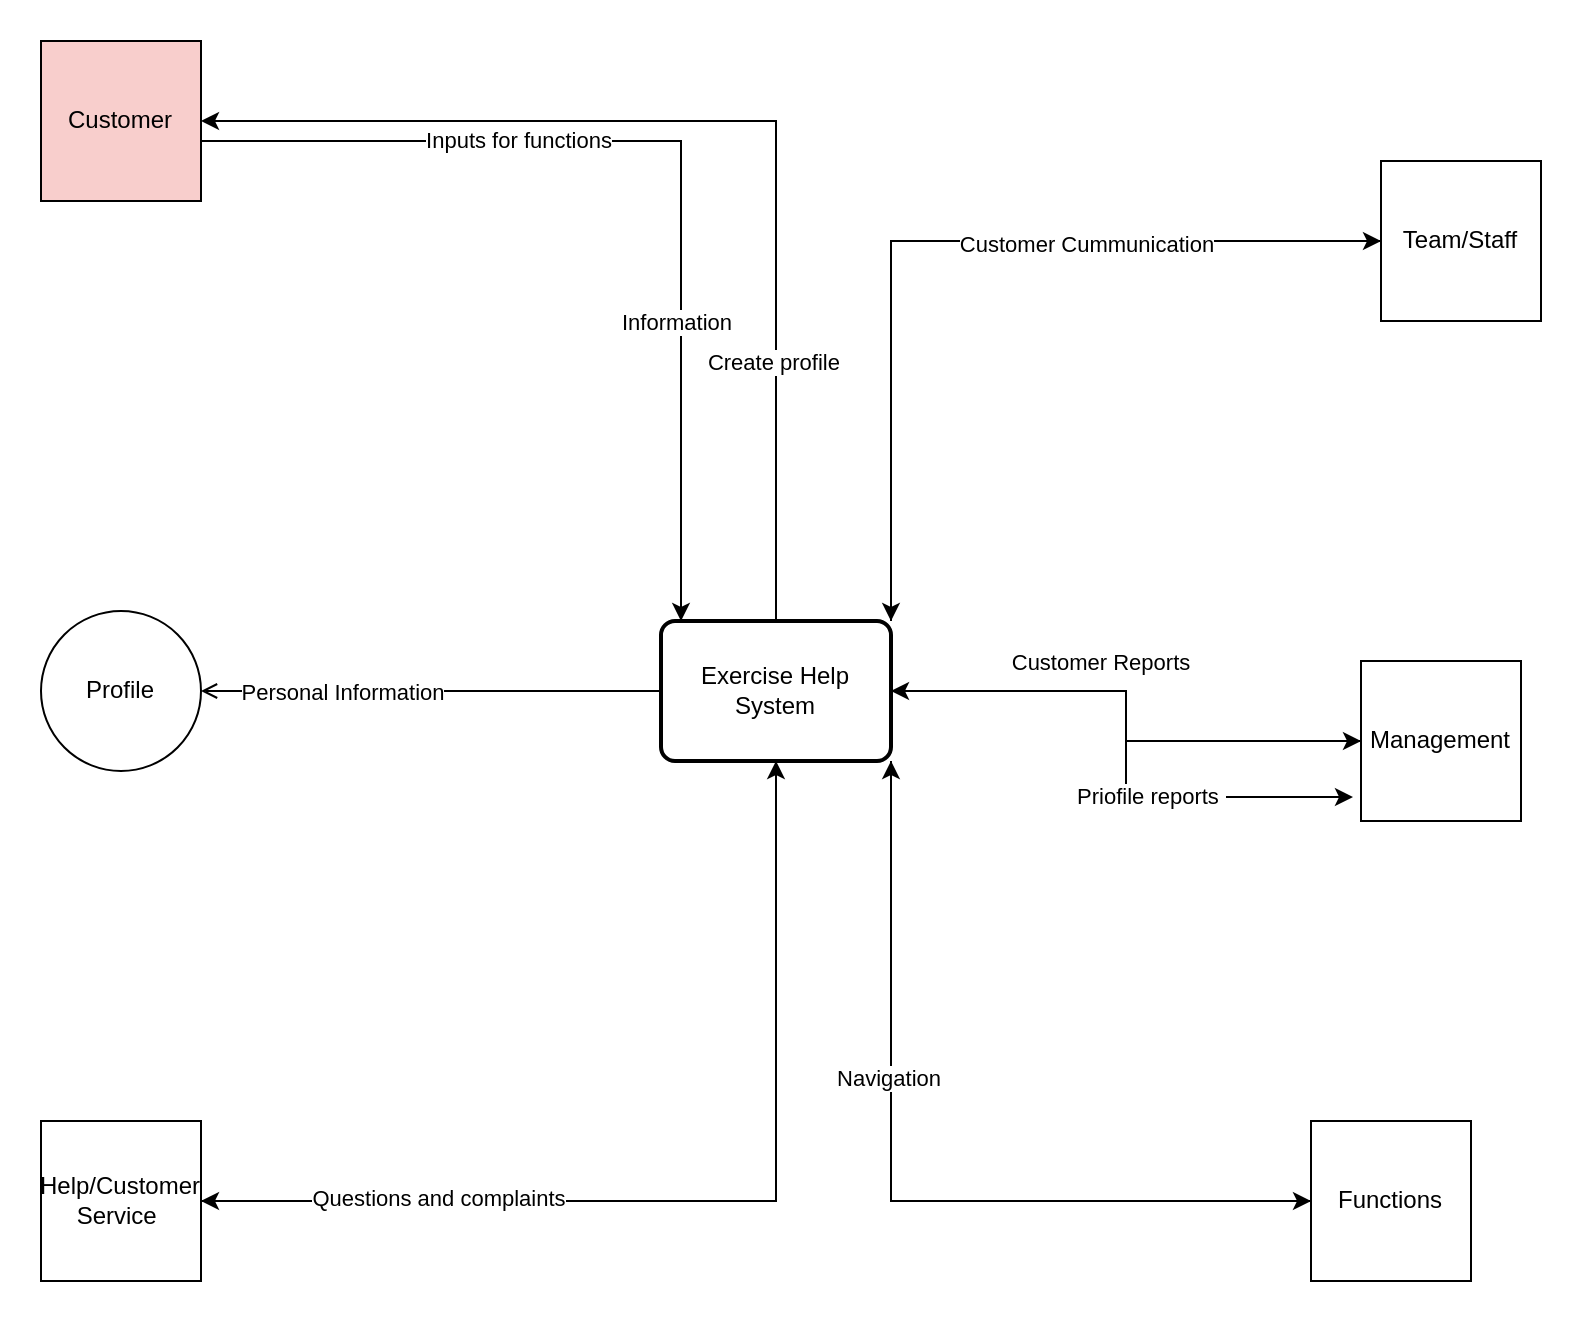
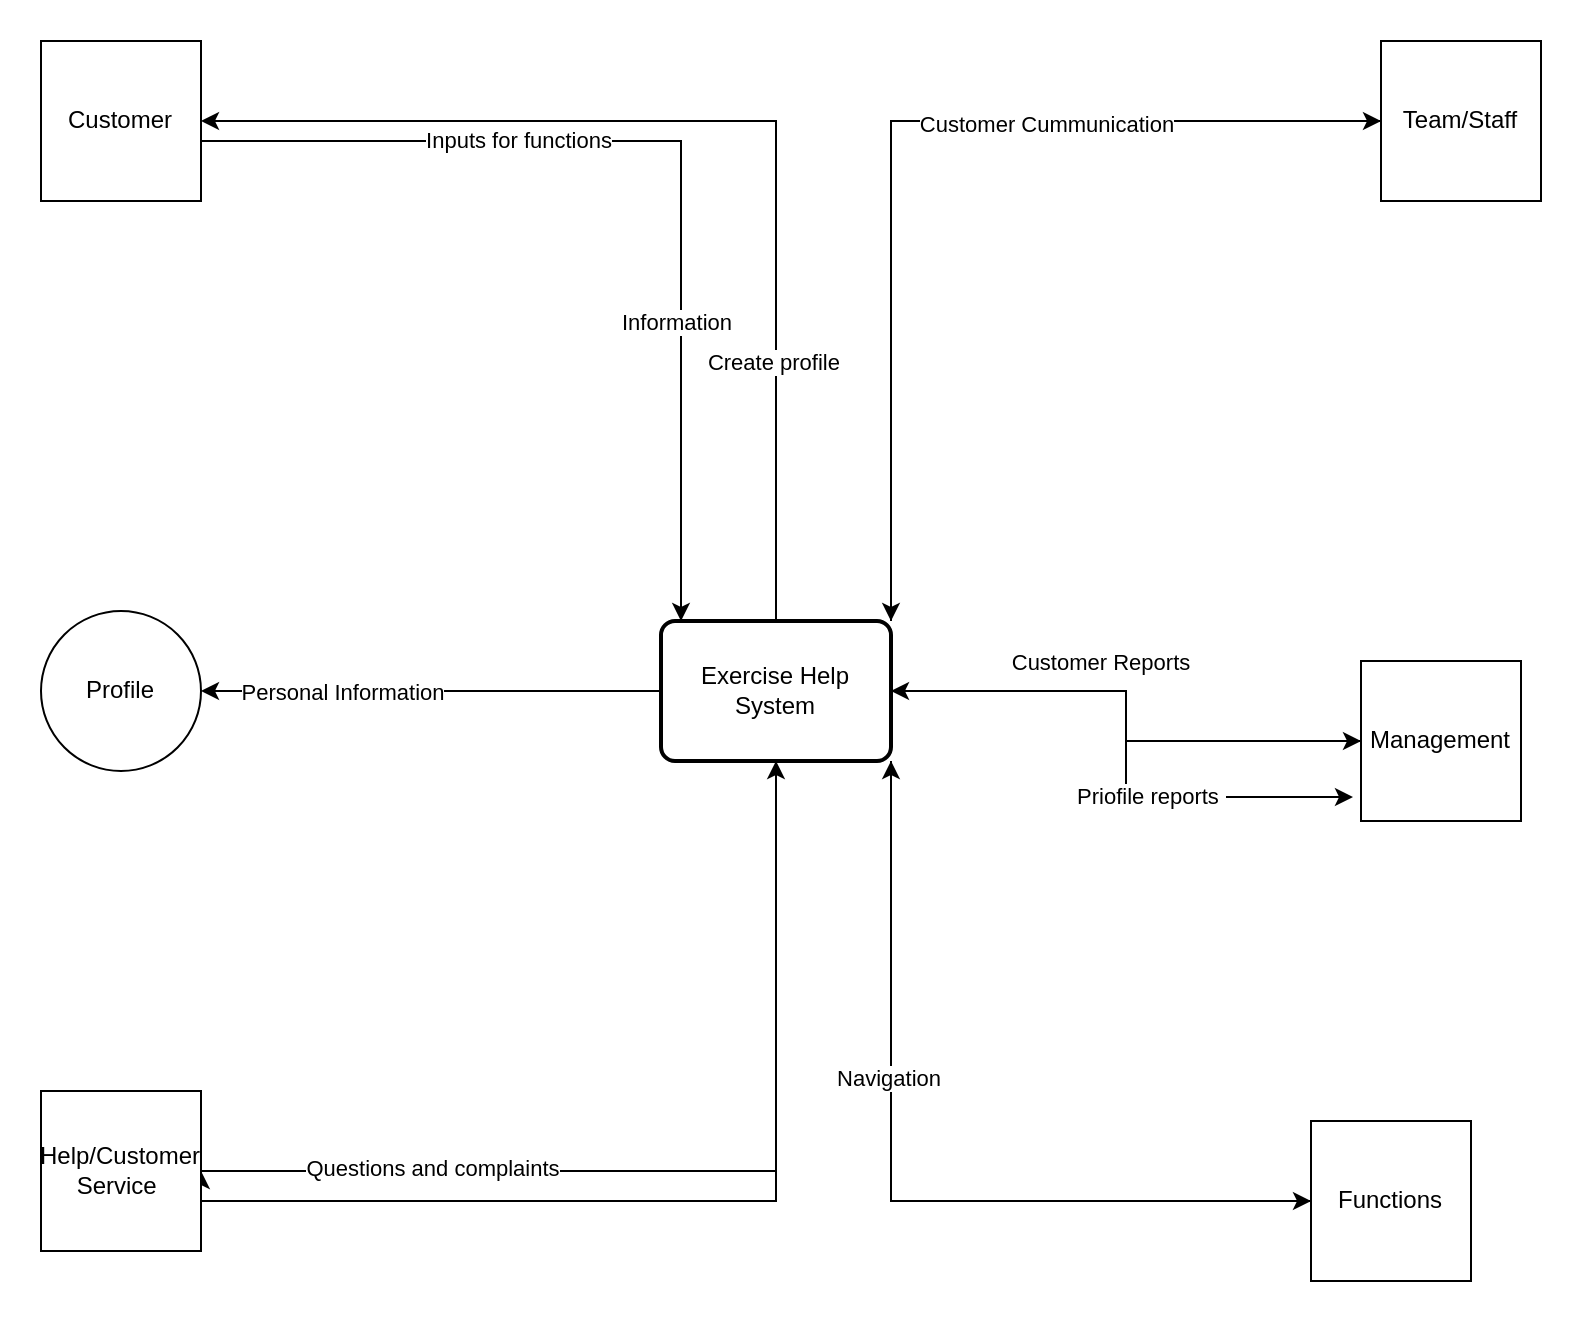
  <mxCell id="0" />
  <mxCell id="1" parent="0" />
  <mxCell id="2" style="edgeStyle=orthogonalEdgeStyle;rounded=0;orthogonalLoop=1;jettySize=auto;html=1;entryX=1;entryY=0.5;entryDx=0;entryDy=0;" parent="1" source="12" target="26" edge="1"><mxGeometry relative="1" as="geometry"><mxPoint x="388" y="100" as="targetPoint" /><Array as="points"><mxPoint x="388" y="60" /></Array></mxGeometry></mxCell>
  <mxCell id="3" value="Create profile&amp;nbsp;" style="edgeLabel;html=1;align=center;verticalAlign=middle;resizable=0;points=[];" parent="2" vertex="1" connectable="0"><mxGeometry x="-0.453" y="-1" relative="1" as="geometry"><mxPoint x="-1" y="17" as="offset" /></mxGeometry></mxCell>
  <mxCell id="4" style="edgeStyle=orthogonalEdgeStyle;rounded=0;orthogonalLoop=1;jettySize=auto;html=1;entryX=0;entryY=0.5;entryDx=0;entryDy=0;" parent="1" source="12" target="15" edge="1"><mxGeometry relative="1" as="geometry"><mxPoint x="630" y="345" as="targetPoint" /></mxGeometry></mxCell>
- <mxCell id="5" style="edgeStyle=orthogonalEdgeStyle;rounded=0;orthogonalLoop=1;jettySize=auto;html=1;endArrow=open;" parent="1" source="12" target="16" edge="1"><mxGeometry relative="1" as="geometry" /></mxCell>
+ <mxCell id="5" style="edgeStyle=orthogonalEdgeStyle;rounded=0;orthogonalLoop=1;jettySize=auto;html=1;" parent="1" source="12" target="16" edge="1"><mxGeometry relative="1" as="geometry" /></mxCell>
  <mxCell id="6" value="Personal Information" style="edgeLabel;html=1;align=center;verticalAlign=middle;resizable=0;points=[];" parent="5" vertex="1" connectable="0"><mxGeometry x="-0.096" y="1" relative="1" as="geometry"><mxPoint x="-56" y="-1" as="offset" /></mxGeometry></mxCell>
  <mxCell id="7" style="edgeStyle=orthogonalEdgeStyle;rounded=0;orthogonalLoop=1;jettySize=auto;html=1;entryX=1;entryY=0.5;entryDx=0;entryDy=0;" parent="1" source="12" target="19" edge="1"><mxGeometry relative="1" as="geometry"><mxPoint x="388" y="560" as="targetPoint" /><Array as="points"><mxPoint x="388" y="600" /></Array></mxGeometry></mxCell>
  <mxCell id="8" style="edgeStyle=orthogonalEdgeStyle;rounded=0;orthogonalLoop=1;jettySize=auto;html=1;exitX=1;exitY=0;exitDx=0;exitDy=0;entryX=0;entryY=0.5;entryDx=0;entryDy=0;" parent="1" source="12" target="29" edge="1"><mxGeometry relative="1" as="geometry" /></mxCell>
  <mxCell id="9" style="edgeStyle=orthogonalEdgeStyle;rounded=0;orthogonalLoop=1;jettySize=auto;html=1;exitX=1;exitY=1;exitDx=0;exitDy=0;entryX=0;entryY=0.5;entryDx=0;entryDy=0;" parent="1" source="12" target="22" edge="1"><mxGeometry relative="1" as="geometry" /></mxCell>
  <mxCell id="10" style="edgeStyle=orthogonalEdgeStyle;rounded=0;orthogonalLoop=1;jettySize=auto;html=1;entryX=-0.05;entryY=0.85;entryDx=0;entryDy=0;entryPerimeter=0;" parent="1" source="12" target="15" edge="1"><mxGeometry relative="1" as="geometry" /></mxCell>
  <mxCell id="11" value="Priofile reports&amp;nbsp;" style="edgeLabel;html=1;align=center;verticalAlign=middle;resizable=0;points=[];" parent="10" vertex="1" connectable="0"><mxGeometry x="0.284" y="1" relative="1" as="geometry"><mxPoint as="offset" /></mxGeometry></mxCell>
  <mxCell id="12" value="Exercise Help&lt;br&gt;System" style="rounded=1;whiteSpace=wrap;html=1;absoluteArcSize=1;arcSize=14;strokeWidth=2;" parent="1" vertex="1"><mxGeometry x="330" y="310" width="115" height="70" as="geometry" /></mxCell>
  <mxCell id="13" style="edgeStyle=orthogonalEdgeStyle;rounded=0;orthogonalLoop=1;jettySize=auto;html=1;entryX=1;entryY=0.5;entryDx=0;entryDy=0;" parent="1" source="15" target="12" edge="1"><mxGeometry relative="1" as="geometry" /></mxCell>
  <mxCell id="14" value="Customer Reports" style="edgeLabel;html=1;align=center;verticalAlign=middle;resizable=0;points=[];" parent="13" vertex="1" connectable="0"><mxGeometry x="0.243" y="1" relative="1" as="geometry"><mxPoint x="6" y="-16" as="offset" /></mxGeometry></mxCell>
  <mxCell id="15" value="Management" style="whiteSpace=wrap;html=1;aspect=fixed;" parent="1" vertex="1"><mxGeometry x="680" y="330" width="80" height="80" as="geometry" /></mxCell>
  <mxCell id="16" value="Profile" style="ellipse;whiteSpace=wrap;html=1;aspect=fixed;" parent="1" vertex="1"><mxGeometry x="20" y="305" width="80" height="80" as="geometry" /></mxCell>
  <mxCell id="17" style="edgeStyle=orthogonalEdgeStyle;rounded=0;orthogonalLoop=1;jettySize=auto;html=1;entryX=0.5;entryY=1;entryDx=0;entryDy=0;" parent="1" source="19" target="12" edge="1"><mxGeometry relative="1" as="geometry" /></mxCell>
  <mxCell id="18" value="Questions and complaints" style="edgeLabel;html=1;align=center;verticalAlign=middle;resizable=0;points=[];" parent="17" vertex="1" connectable="0"><mxGeometry x="-0.535" y="2" relative="1" as="geometry"><mxPoint as="offset" /></mxGeometry></mxCell>
- <mxCell id="19" value="Help/Customer Service&amp;nbsp;" style="whiteSpace=wrap;html=1;aspect=fixed;" parent="1" vertex="1"><mxGeometry x="20" y="560" width="80" height="80" as="geometry" /></mxCell>
+ <mxCell id="19" value="Help/Customer Service&amp;nbsp;" style="whiteSpace=wrap;html=1;aspect=fixed;" parent="1" vertex="1"><mxGeometry x="20" y="545" width="80" height="80" as="geometry" /></mxCell>
  <mxCell id="20" style="edgeStyle=orthogonalEdgeStyle;rounded=0;orthogonalLoop=1;jettySize=auto;html=1;entryX=1;entryY=1;entryDx=0;entryDy=0;" parent="1" source="22" target="12" edge="1"><mxGeometry relative="1" as="geometry" /></mxCell>
  <mxCell id="21" value="Navigation" style="edgeLabel;html=1;align=center;verticalAlign=middle;resizable=0;points=[];" parent="20" vertex="1" connectable="0"><mxGeometry x="0.266" y="2" relative="1" as="geometry"><mxPoint as="offset" /></mxGeometry></mxCell>
  <mxCell id="22" value="Functions" style="whiteSpace=wrap;html=1;aspect=fixed;" parent="1" vertex="1"><mxGeometry x="655" y="560" width="80" height="80" as="geometry" /></mxCell>
  <mxCell id="23" style="edgeStyle=orthogonalEdgeStyle;rounded=0;orthogonalLoop=1;jettySize=auto;html=1;" parent="1" edge="1"><mxGeometry relative="1" as="geometry"><mxPoint x="100" y="70" as="sourcePoint" /><mxPoint x="340" y="310" as="targetPoint" /><Array as="points"><mxPoint x="340" y="70" /></Array></mxGeometry></mxCell>
  <mxCell id="24" value="Information" style="edgeLabel;html=1;align=center;verticalAlign=middle;resizable=0;points=[];" parent="23" vertex="1" connectable="0"><mxGeometry x="-0.408" y="-5" relative="1" as="geometry"><mxPoint x="95" y="85" as="offset" /></mxGeometry></mxCell>
  <mxCell id="25" value="Inputs for functions" style="edgeLabel;html=1;align=center;verticalAlign=middle;resizable=0;points=[];" parent="23" vertex="1" connectable="0"><mxGeometry x="-0.343" y="1" relative="1" as="geometry"><mxPoint as="offset" /></mxGeometry></mxCell>
- <mxCell id="26" value="Customer" style="whiteSpace=wrap;html=1;aspect=fixed;fillColor=#f8cecc;" parent="1" vertex="1"><mxGeometry x="20" y="20" width="80" height="80" as="geometry" /></mxCell>
+ <mxCell id="26" value="Customer" style="whiteSpace=wrap;html=1;aspect=fixed;" parent="1" vertex="1"><mxGeometry x="20" y="20" width="80" height="80" as="geometry" /></mxCell>
  <mxCell id="27" style="edgeStyle=orthogonalEdgeStyle;rounded=0;orthogonalLoop=1;jettySize=auto;html=1;entryX=1;entryY=0;entryDx=0;entryDy=0;" parent="1" source="29" target="12" edge="1"><mxGeometry relative="1" as="geometry" /></mxCell>
  <mxCell id="28" value="Customer Cummunication" style="edgeLabel;html=1;align=center;verticalAlign=middle;resizable=0;points=[];" parent="27" vertex="1" connectable="0"><mxGeometry x="-0.321" y="1" relative="1" as="geometry"><mxPoint as="offset" /></mxGeometry></mxCell>
- <mxCell id="29" value="Team/Staff" style="whiteSpace=wrap;html=1;aspect=fixed;" parent="1" vertex="1"><mxGeometry x="690" y="80" width="80" height="80" as="geometry" /></mxCell>
+ <mxCell id="29" value="Team/Staff" style="whiteSpace=wrap;html=1;aspect=fixed;" parent="1" vertex="1"><mxGeometry x="690" y="20" width="80" height="80" as="geometry" /></mxCell>
